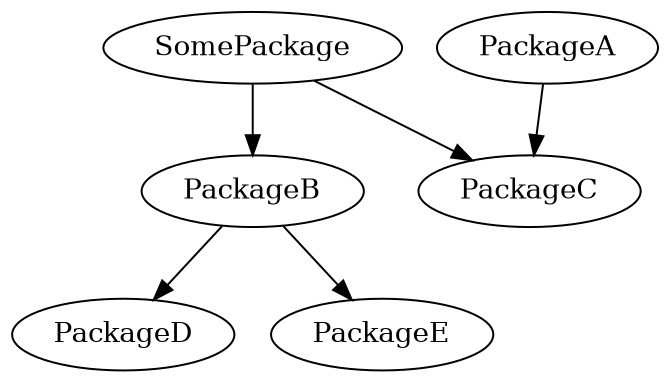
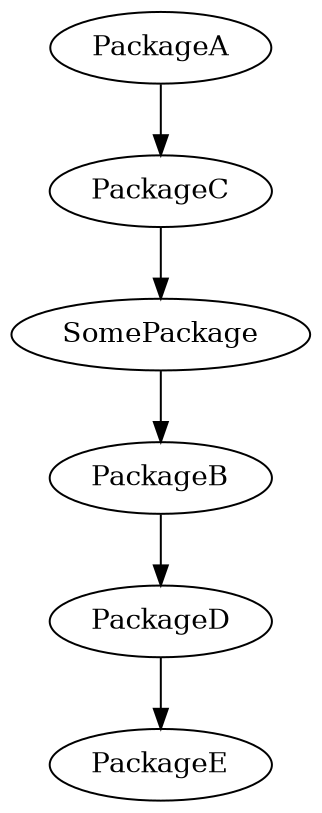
  digraph {
    SomePackage
    PackageB
    PackageC
    PackageA
    PackageD
    PackageE
    SomePackage -> PackageB
-   SomePackage -> PackageC
+   PackageC -> SomePackage
    PackageB -> PackageD
    PackageA -> PackageC
-   PackageB -> PackageE
+   PackageD -> PackageE
  }
